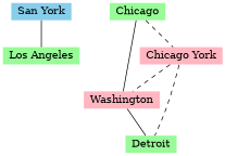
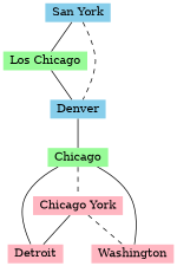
  graph {
    node [fillcolor=palegreen fixedsize=false shape=plaintext style=filled]
    edge [style=solid]
    n1 [fillcolor=skyblue height=.3 label="San York" width=.3]
-   "Los Angeles" [height=.3 width=.3]
+   "Los Angeles" [height=.3 width=.3 label="Los Chicago"]
+   Denver [fillcolor=skyblue height=.3 width=.3]
    Chicago [height=.3 width=.3]
-   Detroit [height=.3 width=.3]
+   Detroit [fillcolor=lightpink height=.3 width=.3]
    Washington [fillcolor=lightpink height=.3 width=.3]
    n7 [fillcolor=lightpink height=.3 label="Chicago York" width=.3]
    n1 -- "Los Angeles"
-   Washington -- Detroit
+   n1 -- Denver [style=dashed]
+   "Los Angeles" -- Denver
+   Denver -- Chicago
+   Chicago -- Detroit
    Chicago -- Washington
    Chicago -- n7 [style=dashed]
-   n7 -- Detroit [style=dashed]
+   n7 -- Detroit
    n7 -- Washington [style=dashed]
  }
